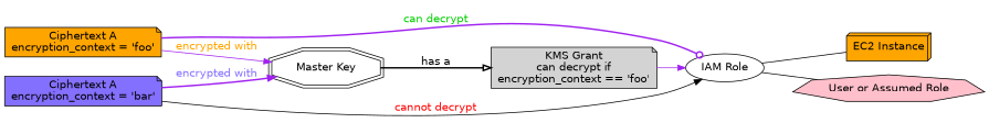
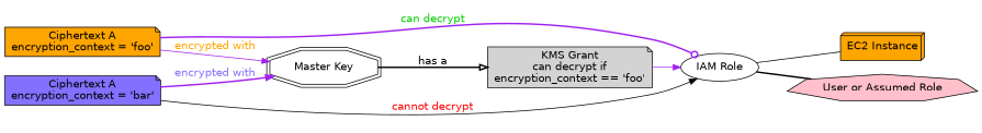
  digraph {
    rankdir=LR
    node [fontname=Helvetica shape=note style=filled color=black]
    edge [arrowhead=normal color=black fontname=Helvetica style=bold]
    n1 [label="Master Key" shape=doubleoctagon style="" color=""]
    n2 [label="KMS Grant\ncan decrypt if\nencryption_context == 'foo'" color=""]
    n3 [label="IAM Role" shape="" style="" color=""]
    n4 [fillcolor=orange label="EC2 Instance" shape=box3d]
    n5 [fillcolor=pink label="User or Assumed Role" shape=septagon]
    n6 [fillcolor=orange label="Ciphertext A\nencryption_context = 'foo'"]
    n7 [fillcolor=lightslateblue label="Ciphertext A\nencryption_context = 'bar'"]
    n1 -> n2 [arrowhead=onormal label="has a"]
    n2 -> n3 [color=purple style=solid]
    n3 -> n4 [dir=none style=solid arrowhead=""]
-   n3 -> n5 [dir=none style=solid arrowhead=""]
+   n3 -> n5 [dir=none arrowhead=""]
    n6 -> n1 [color=purple fontcolor=orange label="encrypted with" style=solid]
    n6 -> n3 [arrowhead=odot color=purple fontcolor=green3 label="can decrypt"]
    n7 -> n1 [color=purple fontcolor=lightslateblue label="encrypted with"]
    n7 -> n3 [fontcolor=red label="cannot decrypt" style=solid]
  }
